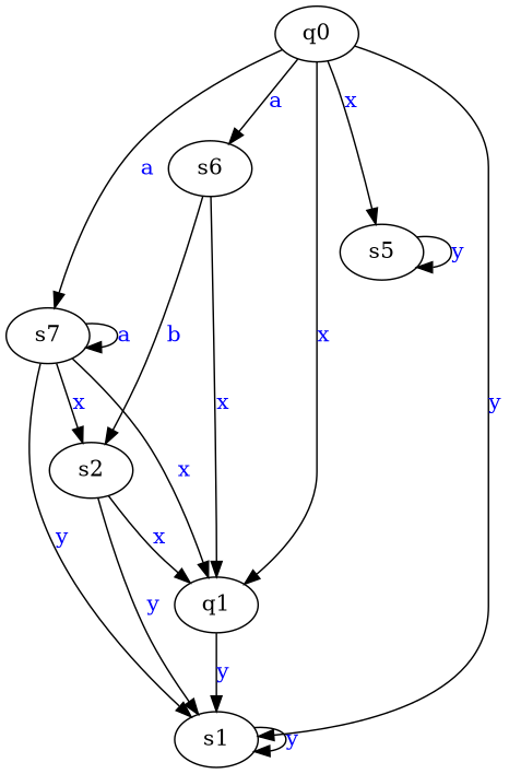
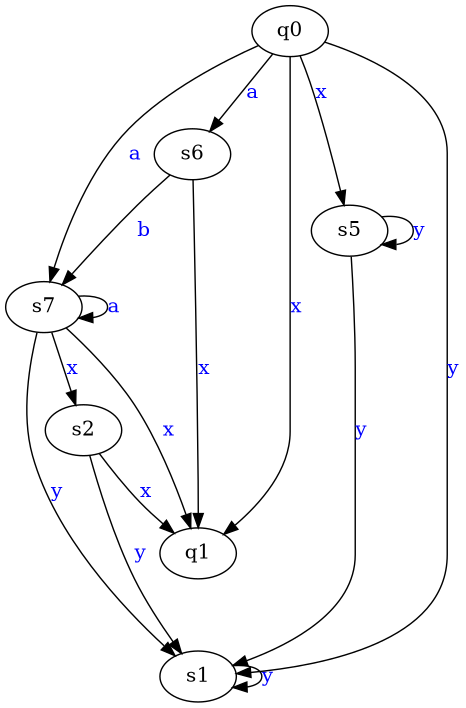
  digraph {
    s7
    q1
    n3 [label=s1]
    s2
    s5
    s6
    q0
    s7 -> s7 [label=<<font color="blue">a</font>>]
    s7 -> q1 [label=<<font color="blue">x</font>>]
    s7 -> n3 [label=<<font color="blue">y</font>>]
    s7 -> s2 [label=<<font color="blue">x</font>>]
    n3 -> n3 [label=<<font color="blue">y</font>>]
    s2 -> q1 [label=<<font color="blue">x</font>>]
    s2 -> n3 [label=<<font color="blue">y</font>>]
-   q1 -> n3 [label=<<font color="blue">y</font>>]
+   s5 -> n3 [label=<<font color="blue">y</font>>]
    s5 -> s5 [label=<<font color="blue">y</font>>]
    s6 -> q1 [label=<<font color="blue">x</font>>]
-   s6 -> s2 [label=<<font color="blue">b</font>>]
+   s6 -> s7 [label=<<font color="blue">b</font>>]
    q0 -> s7 [label=<<font color="blue">a</font>>]
    q0 -> q1 [label=<<font color="blue">x</font>>]
    q0 -> n3 [label=<<font color="blue">y</font>>]
    q0 -> s5 [label=<<font color="blue">x</font>>]
    q0 -> s6 [label=<<font color="blue">a</font>>]
  }
